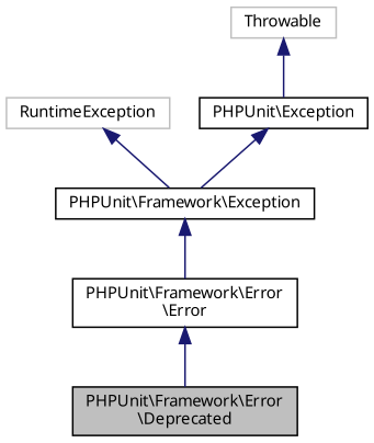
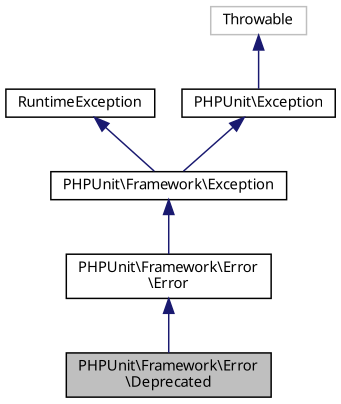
  digraph {
    fontname="Noto Sans"
    node [color=black fillcolor=white fontname="Noto Sans" fontsize=10 shape=record style=filled]
    edge [color=midnightblue dir=back fontname="Noto Sans" fontsize=10 labelfontname=Helvetica labelfontsize=10 style=solid]
    n1 [fillcolor=grey75 fontcolor=black height=0.2 label="PHPUnit\\Framework\\Error\l\\Deprecated" width=0.4]
    n2 [height=0.2 label="PHPUnit\\Framework\\Error\l\\Error" width=0.4]
    n3 [height=0.2 label="PHPUnit\\Framework\\Exception" width=0.4]
-   n4 [color=grey75 height=0.2 label=RuntimeException width=0.4]
+   n4 [height=0.2 label=RuntimeException width=0.4]
    n5 [height=0.2 label="PHPUnit\\Exception" width=0.4]
    n6 [color=grey75 height=0.2 label=Throwable width=0.4]
    n2 -> n1
    n3 -> n2
    n4 -> n3
    n5 -> n3
    n6 -> n5
  }
